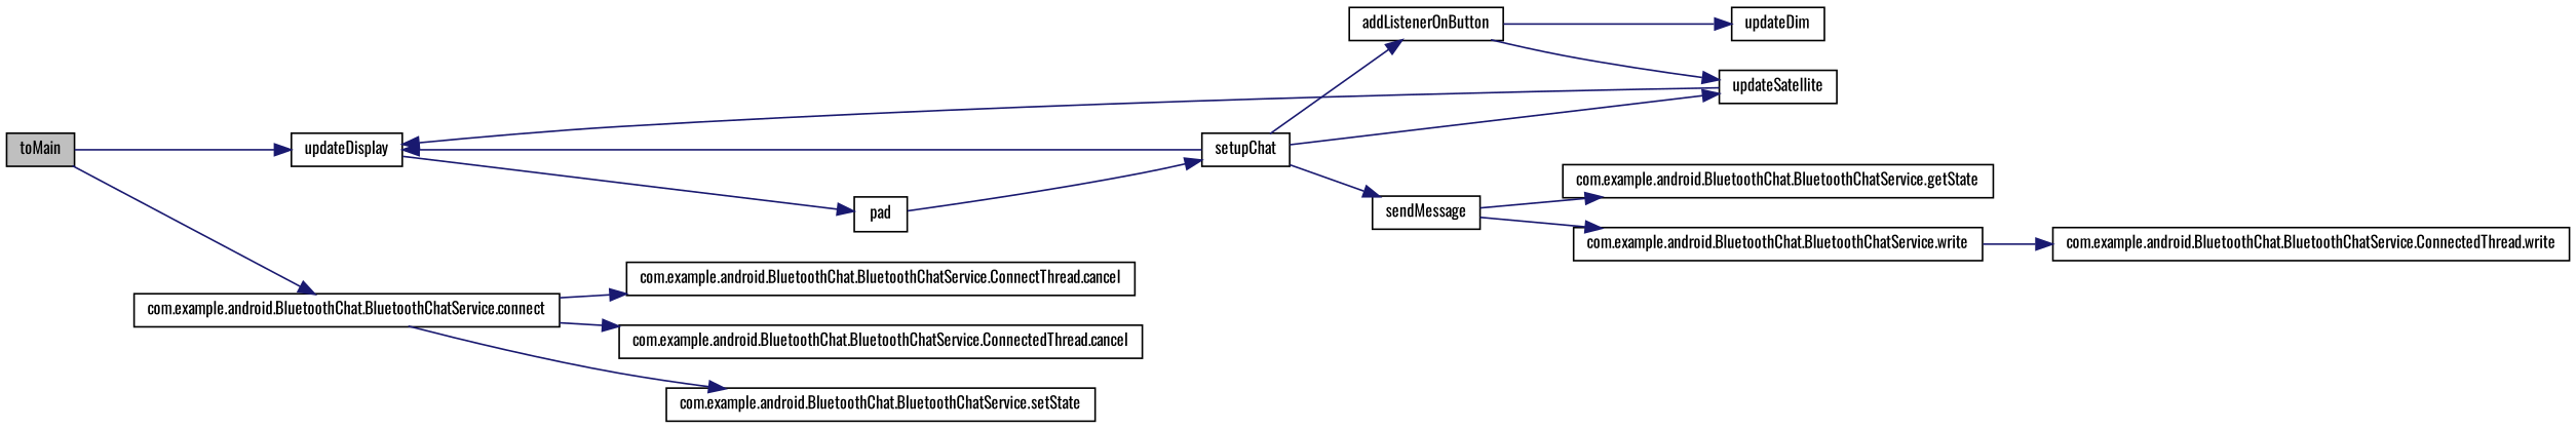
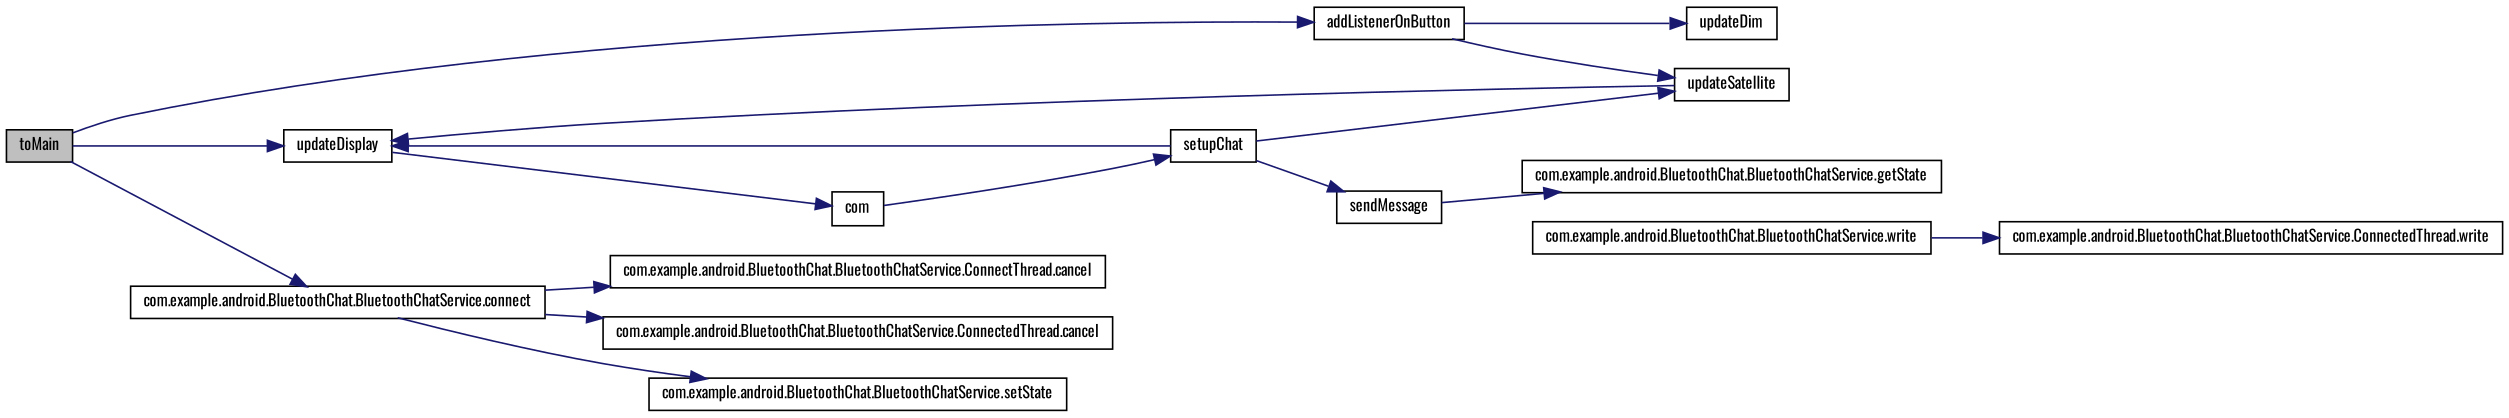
  digraph {
    fontname=Oswald
    rankdir=LR
    node [color=black fillcolor=white fontname=Oswald fontsize=10 shape=record style=filled]
    edge [color=midnightblue fontname=Oswald fontsize=10 labelfontname=Helvetica labelfontsize=10 style=solid]
    n1 [fillcolor=grey75 fontcolor=black height=0.2 label=toMain width=0.4]
    n2 [height=0.2 label=updateDisplay width=0.4]
    n3 [height=0.2 label="com.example.android.BluetoothChat.BluetoothChatService.connect" width=0.4]
    n4 [height=0.2 label=addListenerOnButton width=0.4]
    n5 [height=0.2 label=setupChat width=0.4]
    n6 [height=0.2 label=sendMessage width=0.4]
    n7 [height=0.2 label=updateSatellite width=0.4]
-   n8 [height=0.2 label=pad width=0.4]
+   n8 [height=0.2 label=com width=0.4]
    n9 [height=0.2 label="com.example.android.BluetoothChat.BluetoothChatService.ConnectThread.cancel" width=0.4]
    n10 [height=0.2 label="com.example.android.BluetoothChat.BluetoothChatService.ConnectedThread.cancel" width=0.4]
    n11 [height=0.2 label="com.example.android.BluetoothChat.BluetoothChatService.setState" width=0.4]
    n12 [height=0.2 label=updateDim width=0.4]
    n13 [height=0.2 label="com.example.android.BluetoothChat.BluetoothChatService.getState" width=0.4]
    n14 [height=0.2 label="com.example.android.BluetoothChat.BluetoothChatService.write" width=0.4]
    n15 [height=0.2 label="com.example.android.BluetoothChat.BluetoothChatService.ConnectedThread.write" width=0.4]
    n1 -> n2
    n1 -> n3
-   n5 -> n4
+   n1 -> n4
    n2 -> n8
    n3 -> n9
    n3 -> n10
    n3 -> n11
    n4 -> n7
    n4 -> n12
    n5 -> n2
    n5 -> n6
    n5 -> n7
    n6 -> n13
-   n6 -> n14
    n7 -> n2
    n8 -> n5
    n14 -> n15
  }
